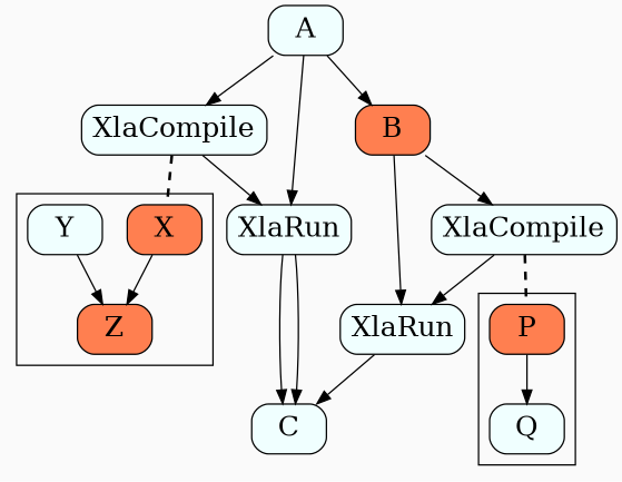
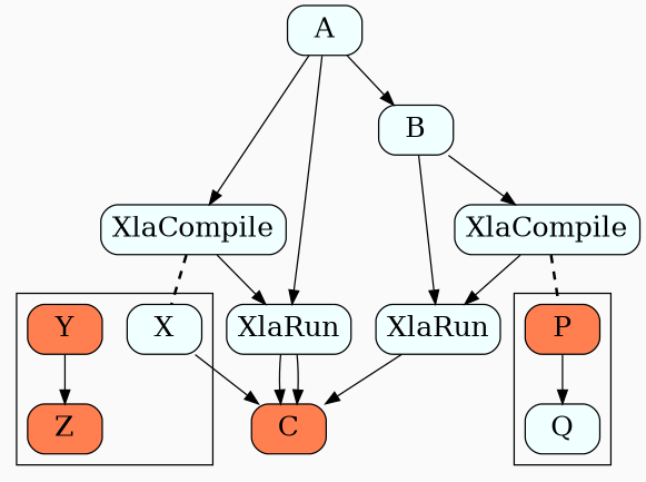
  digraph {
    bgcolor=gray98
    compound=true
    node [fillcolor=azure fontsize=20 shape=box style="filled,rounded"]
-   X [fillcolor=coral]
-   Y
+   X
+   Y [fillcolor=coral]
    Z [fillcolor=coral]
    P [fillcolor=coral]
    Q
    n6 [label=XlaCompile]
    n7 [label=XlaRun]
-   C
+   C [fillcolor=coral]
    n9 [label=XlaCompile]
    n10 [label=XlaRun]
    A
-   B [fillcolor=coral]
+   B
    subgraph cluster_1 {
      X
      Y
      Z
    }
    subgraph cluster_2 {
      P
      Q
    }
-   X -> Z
+   X -> C
    Y -> Z
    P -> Q
    n6 -> X [dir=none style="dashed,bold"]
    n6 -> n7
    n7 -> C
    n7 -> C
    n9 -> P [dir=none style="dashed,bold"]
    n9 -> n10
    n10 -> C
    A -> n6
    A -> n7
    A -> B
    B -> n9
    B -> n10
  }
